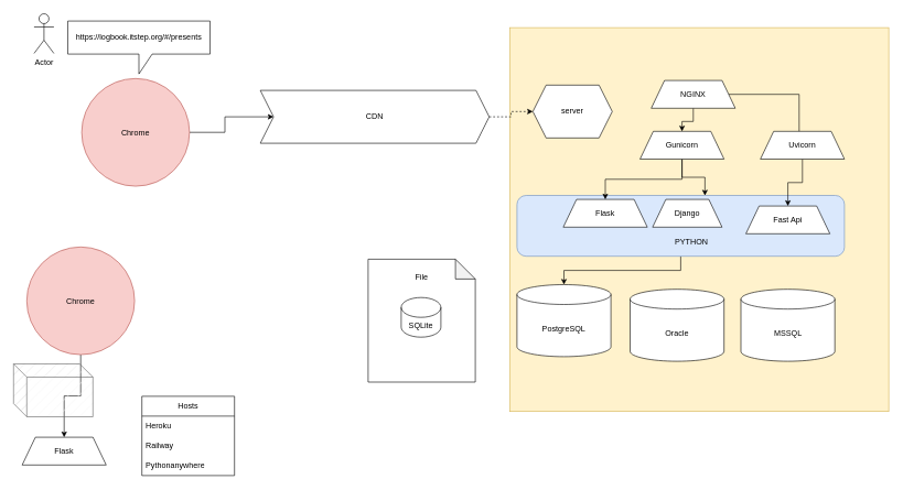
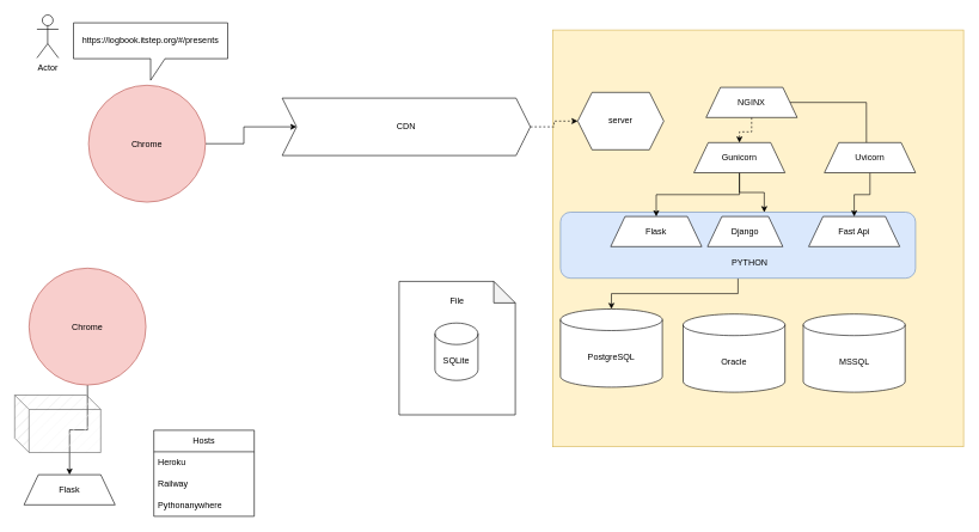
  <mxCell id="0" />
  <mxCell id="1" parent="0" />
  <mxCell id="2" value="" style="shape=note;whiteSpace=wrap;html=1;backgroundOutline=1;darkOpacity=0.05;" parent="1" vertex="1"><mxGeometry x="556" y="391.5" width="162" height="186" as="geometry" /></mxCell>
  <mxCell id="3" value="" style="rounded=0;whiteSpace=wrap;html=1;fillColor=#fff2cc;strokeColor=#d6b656;" parent="1" vertex="1"><mxGeometry x="770" y="41" width="573" height="581" as="geometry" /></mxCell>
  <mxCell id="4" style="edgeStyle=orthogonalEdgeStyle;rounded=0;orthogonalLoop=1;jettySize=auto;html=1;" parent="1" source="5" target="23" edge="1"><mxGeometry relative="1" as="geometry" /></mxCell>
  <mxCell id="5" value="" style="rounded=1;whiteSpace=wrap;html=1;fillColor=#dae8fc;strokeColor=#6c8ebf;" parent="1" vertex="1"><mxGeometry x="781" y="295" width="495" height="92" as="geometry" /></mxCell>
  <mxCell id="6" value="Actor" style="shape=umlActor;verticalLabelPosition=bottom;verticalAlign=top;html=1;outlineConnect=0;" parent="1" vertex="1"><mxGeometry x="51" y="20" width="30" height="60" as="geometry" /></mxCell>
  <mxCell id="7" value="https://logbook.itstep.org/#/presents" style="shape=callout;whiteSpace=wrap;html=1;perimeter=calloutPerimeter;" parent="1" vertex="1"><mxGeometry x="102" y="31" width="215" height="80" as="geometry" /></mxCell>
  <mxCell id="8" value="" style="edgeStyle=orthogonalEdgeStyle;rounded=0;orthogonalLoop=1;jettySize=auto;html=1;" parent="1" source="9" target="11" edge="1"><mxGeometry relative="1" as="geometry" /></mxCell>
  <mxCell id="9" value="Chrome" style="ellipse;whiteSpace=wrap;html=1;aspect=fixed;fillColor=#f8cecc;strokeColor=#b85450;" parent="1" vertex="1"><mxGeometry x="123" y="118" width="163" height="163" as="geometry" /></mxCell>
  <mxCell id="10" style="edgeStyle=orthogonalEdgeStyle;rounded=0;orthogonalLoop=1;jettySize=auto;html=1;dashed=1;" parent="1" source="11" target="12" edge="1"><mxGeometry relative="1" as="geometry" /></mxCell>
  <mxCell id="11" value="CDN" style="shape=step;perimeter=stepPerimeter;whiteSpace=wrap;html=1;fixedSize=1;" parent="1" vertex="1"><mxGeometry x="393" y="136" width="346" height="80" as="geometry" /></mxCell>
  <mxCell id="12" value="server" style="shape=hexagon;perimeter=hexagonPerimeter2;whiteSpace=wrap;html=1;fixedSize=1;" parent="1" vertex="1"><mxGeometry x="805" y="128" width="120" height="80" as="geometry" /></mxCell>
- <mxCell id="13" style="edgeStyle=orthogonalEdgeStyle;rounded=0;orthogonalLoop=1;jettySize=auto;html=1;entryX=0.5;entryY=0;entryDx=0;entryDy=0;" parent="1" source="15" target="18" edge="1"><mxGeometry relative="1" as="geometry" /></mxCell>
+ <mxCell id="13" style="edgeStyle=orthogonalEdgeStyle;rounded=0;orthogonalLoop=1;jettySize=auto;html=1;entryX=0.5;entryY=0;entryDx=0;entryDy=0;dashed=1;" parent="1" source="15" target="18" edge="1"><mxGeometry relative="1" as="geometry" /></mxCell>
  <mxCell id="14" style="edgeStyle=orthogonalEdgeStyle;rounded=0;orthogonalLoop=1;jettySize=auto;html=1;entryX=0.461;entryY=0.013;entryDx=0;entryDy=0;entryPerimeter=0;endArrow=none;" edge="1" parent="1" source="15" target="27"><mxGeometry relative="1" as="geometry" /></mxCell>
  <mxCell id="15" value="NGINX" style="shape=trapezoid;perimeter=trapezoidPerimeter;whiteSpace=wrap;html=1;fixedSize=1;" parent="1" vertex="1"><mxGeometry x="984" y="121" width="127" height="42" as="geometry" /></mxCell>
  <mxCell id="16" style="edgeStyle=orthogonalEdgeStyle;rounded=0;orthogonalLoop=1;jettySize=auto;html=1;entryX=0.574;entryY=0.001;entryDx=0;entryDy=0;entryPerimeter=0;" parent="1" source="18" target="5" edge="1"><mxGeometry relative="1" as="geometry" /></mxCell>
  <mxCell id="17" style="edgeStyle=orthogonalEdgeStyle;rounded=0;orthogonalLoop=1;jettySize=auto;html=1;" parent="1" source="18" target="19" edge="1"><mxGeometry relative="1" as="geometry" /></mxCell>
  <mxCell id="18" value="Gunicorn" style="shape=trapezoid;perimeter=trapezoidPerimeter;whiteSpace=wrap;html=1;fixedSize=1;" parent="1" vertex="1"><mxGeometry x="967" y="198" width="127" height="42" as="geometry" /></mxCell>
  <mxCell id="19" value="Flask" style="shape=trapezoid;perimeter=trapezoidPerimeter;whiteSpace=wrap;html=1;fixedSize=1;" parent="1" vertex="1"><mxGeometry x="851" y="301" width="127" height="42" as="geometry" /></mxCell>
  <mxCell id="20" value="Django" style="shape=trapezoid;perimeter=trapezoidPerimeter;whiteSpace=wrap;html=1;fixedSize=1;" parent="1" vertex="1"><mxGeometry x="986" y="301" width="105" height="42" as="geometry" /></mxCell>
- <mxCell id="21" value="Fast Api" style="shape=trapezoid;perimeter=trapezoidPerimeter;whiteSpace=wrap;html=1;fixedSize=1;" parent="1" vertex="1"><mxGeometry x="1127" y="311" width="127" height="42" as="geometry" /></mxCell>
+ <mxCell id="21" value="Fast Api" style="shape=trapezoid;perimeter=trapezoidPerimeter;whiteSpace=wrap;html=1;fixedSize=1;" parent="1" vertex="1"><mxGeometry x="1127" y="301" width="127" height="42" as="geometry" /></mxCell>
  <mxCell id="22" value="PYTHON" style="text;html=1;strokeColor=none;fillColor=none;align=center;verticalAlign=middle;whiteSpace=wrap;rounded=0;" parent="1" vertex="1"><mxGeometry x="1015" y="350" width="60" height="30" as="geometry" /></mxCell>
  <mxCell id="23" value="PostgreSQL" style="shape=cylinder3;whiteSpace=wrap;html=1;boundedLbl=1;backgroundOutline=1;size=15;" parent="1" vertex="1"><mxGeometry x="781" y="430" width="142" height="109" as="geometry" /></mxCell>
  <mxCell id="24" value="Oracle" style="shape=cylinder3;whiteSpace=wrap;html=1;boundedLbl=1;backgroundOutline=1;size=15;" parent="1" vertex="1"><mxGeometry x="952" y="437" width="142" height="109" as="geometry" /></mxCell>
  <mxCell id="25" value="MSSQL" style="shape=cylinder3;whiteSpace=wrap;html=1;boundedLbl=1;backgroundOutline=1;size=15;" parent="1" vertex="1"><mxGeometry x="1119.5" y="437" width="142" height="109" as="geometry" /></mxCell>
  <mxCell id="26" style="edgeStyle=orthogonalEdgeStyle;rounded=0;orthogonalLoop=1;jettySize=auto;html=1;" parent="1" source="27" target="21" edge="1"><mxGeometry relative="1" as="geometry" /></mxCell>
  <mxCell id="27" value="Uvicorn" style="shape=trapezoid;perimeter=trapezoidPerimeter;whiteSpace=wrap;html=1;fixedSize=1;" parent="1" vertex="1"><mxGeometry x="1149" y="198" width="127" height="42" as="geometry" /></mxCell>
  <mxCell id="28" style="edgeStyle=orthogonalEdgeStyle;rounded=0;orthogonalLoop=1;jettySize=auto;html=1;entryX=0.5;entryY=0;entryDx=0;entryDy=0;" parent="1" source="29" target="30" edge="1"><mxGeometry relative="1" as="geometry" /></mxCell>
  <mxCell id="29" value="Chrome" style="ellipse;whiteSpace=wrap;html=1;aspect=fixed;fillColor=#f8cecc;strokeColor=#b85450;" parent="1" vertex="1"><mxGeometry x="40" y="373" width="163" height="163" as="geometry" /></mxCell>
  <mxCell id="30" value="Flask" style="shape=trapezoid;perimeter=trapezoidPerimeter;whiteSpace=wrap;html=1;fixedSize=1;" parent="1" vertex="1"><mxGeometry x="33" y="661" width="127" height="42" as="geometry" /></mxCell>
  <mxCell id="31" value="Hosts" style="swimlane;fontStyle=0;childLayout=stackLayout;horizontal=1;startSize=30;horizontalStack=0;resizeParent=1;resizeParentMax=0;resizeLast=0;collapsible=1;marginBottom=0;whiteSpace=wrap;html=1;" parent="1" vertex="1"><mxGeometry x="214" y="599" width="140" height="120" as="geometry" /></mxCell>
  <mxCell id="32" value="Heroku" style="text;strokeColor=none;fillColor=none;align=left;verticalAlign=middle;spacingLeft=4;spacingRight=4;overflow=hidden;points=[[0,0.5],[1,0.5]];portConstraint=eastwest;rotatable=0;whiteSpace=wrap;html=1;" parent="31" vertex="1"><mxGeometry y="30" width="140" height="30" as="geometry" /></mxCell>
  <mxCell id="33" value="Railway" style="text;strokeColor=none;fillColor=none;align=left;verticalAlign=middle;spacingLeft=4;spacingRight=4;overflow=hidden;points=[[0,0.5],[1,0.5]];portConstraint=eastwest;rotatable=0;whiteSpace=wrap;html=1;" parent="31" vertex="1"><mxGeometry y="60" width="140" height="30" as="geometry" /></mxCell>
  <mxCell id="34" value="Pythonanywhere" style="text;strokeColor=none;fillColor=none;align=left;verticalAlign=middle;spacingLeft=4;spacingRight=4;overflow=hidden;points=[[0,0.5],[1,0.5]];portConstraint=eastwest;rotatable=0;whiteSpace=wrap;html=1;" parent="31" vertex="1"><mxGeometry y="90" width="140" height="30" as="geometry" /></mxCell>
  <mxCell id="35" value="" style="shape=cube;whiteSpace=wrap;html=1;boundedLbl=1;backgroundOutline=1;darkOpacity=0.05;darkOpacity2=0.1;fillColor=#f5f5f5;fontColor=#333333;strokeColor=#666666;fillStyle=hatch;" parent="1" vertex="1"><mxGeometry x="20" y="550" width="120" height="80" as="geometry" /></mxCell>
- <mxCell id="36" value="SQLite" style="shape=cylinder3;whiteSpace=wrap;html=1;boundedLbl=1;backgroundOutline=1;size=15;" parent="1" vertex="1"><mxGeometry x="606" y="449.5" width="60" height="60" as="geometry" /></mxCell>
+ <mxCell id="36" value="SQLite" style="shape=cylinder3;whiteSpace=wrap;html=1;boundedLbl=1;backgroundOutline=1;size=15;" parent="1" vertex="1"><mxGeometry x="606" y="449.5" width="60" height="80" as="geometry" /></mxCell>
  <mxCell id="37" value="File" style="text;html=1;strokeColor=none;fillColor=none;align=center;verticalAlign=middle;whiteSpace=wrap;rounded=0;" parent="1" vertex="1"><mxGeometry x="607" y="403.5" width="60" height="30" as="geometry" /></mxCell>
